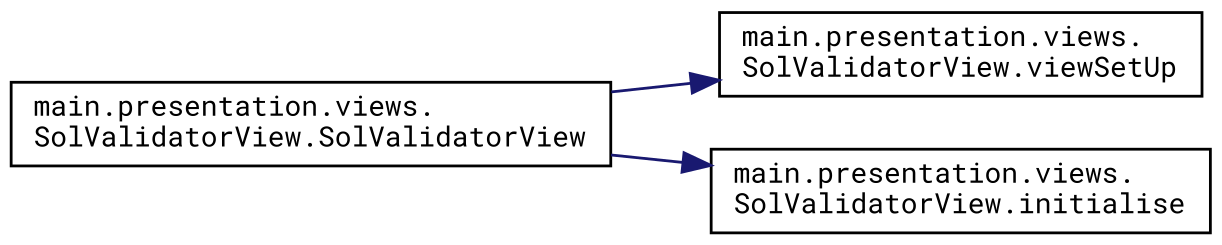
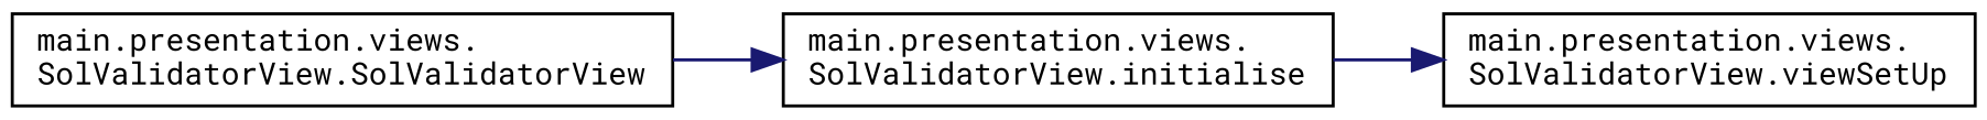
  digraph {
    fontname="Roboto Mono"
    rankdir=RL
    node [color=black fillcolor=white fontname="Roboto Mono" fontsize=10 shape=record style=filled]
    edge [color=midnightblue dir=back fontname="Roboto Mono" fontsize=10 labelfontname=Helvetica labelfontsize=10 style=solid]
    n1 [height=0.2 label="main.presentation.views.\lSolValidatorView.viewSetUp" width=0.4]
    n2 [height=0.2 label="main.presentation.views.\lSolValidatorView.initialise" width=0.4]
    n3 [height=0.2 label="main.presentation.views.\lSolValidatorView.SolValidatorView" width=0.4]
-   n1 -> n3
+   n1 -> n2
    n2 -> n3
  }
